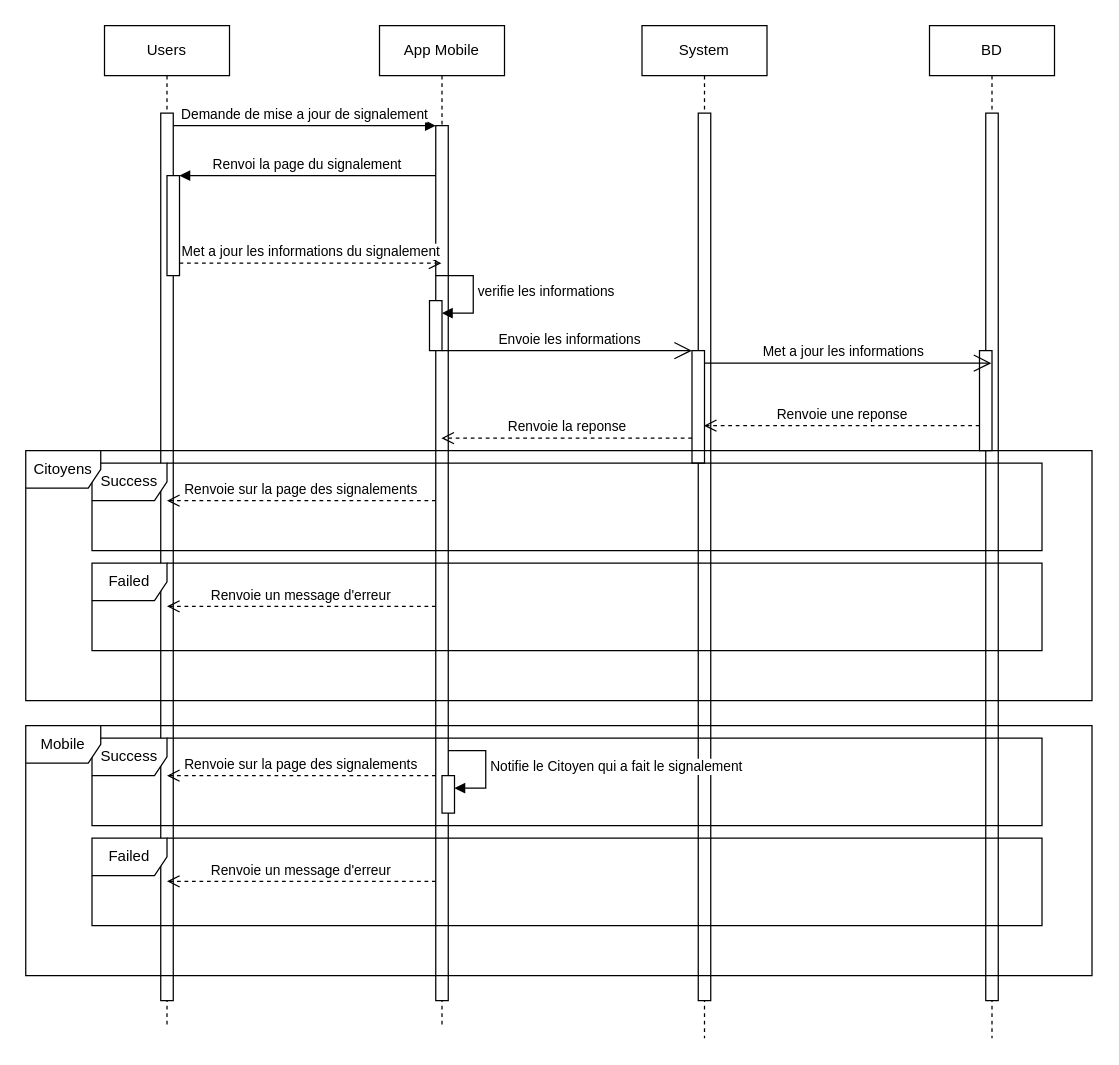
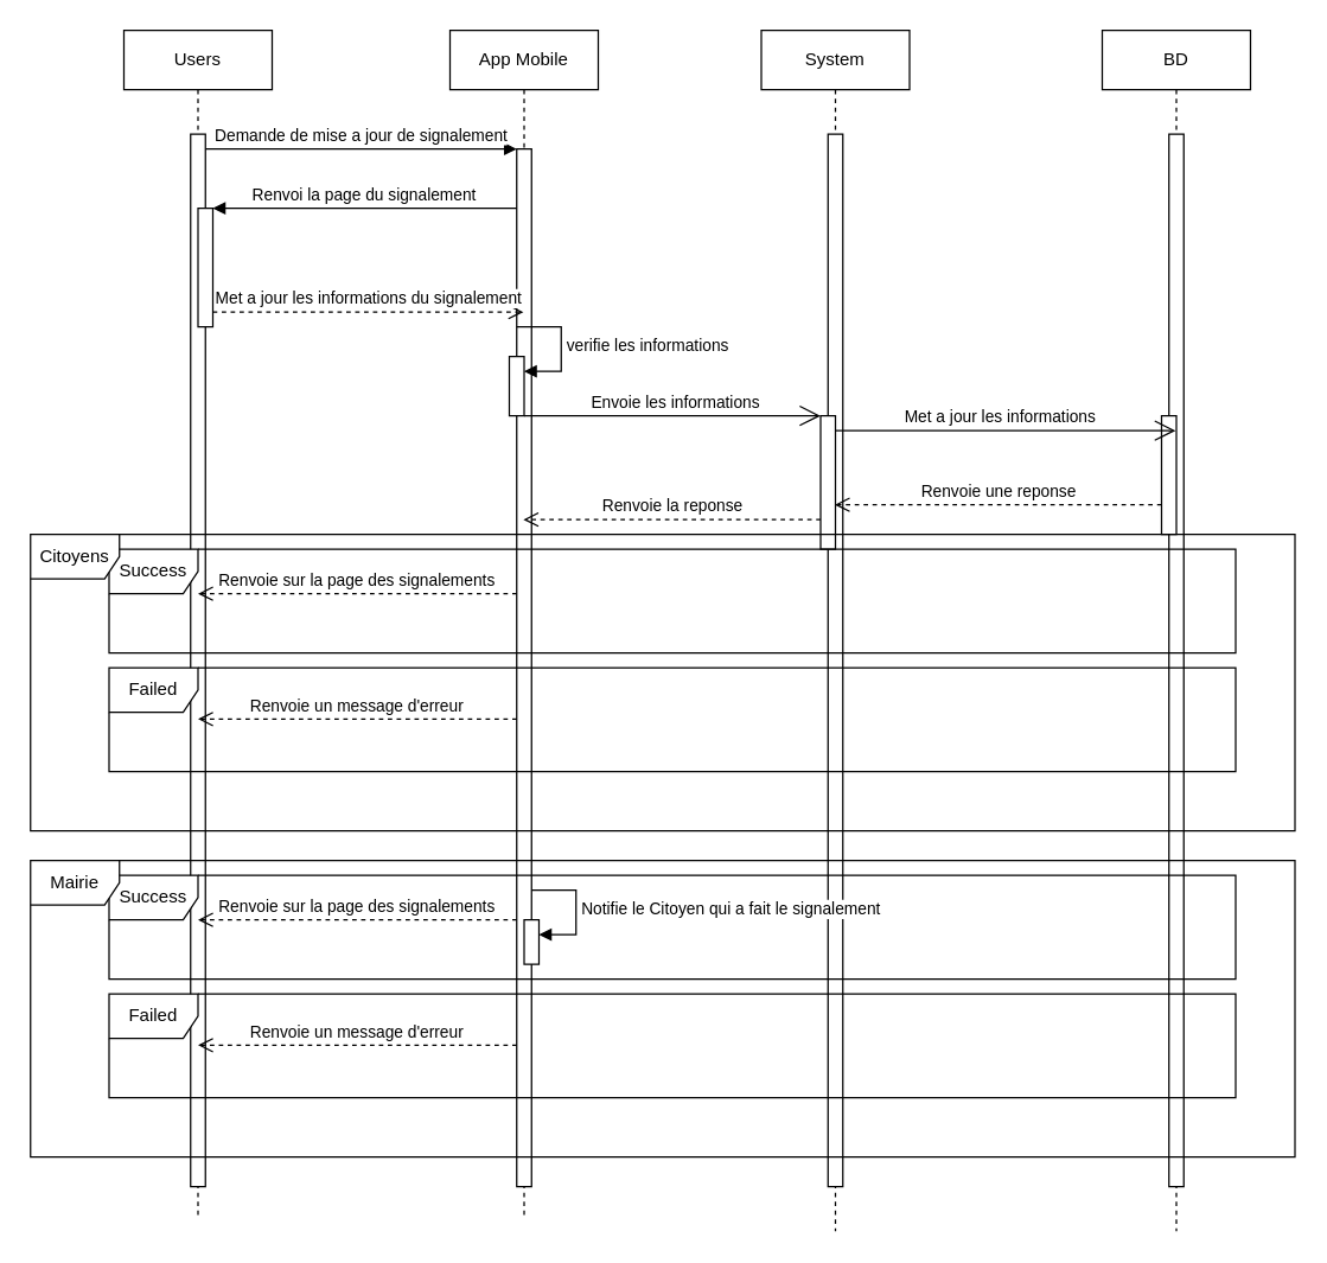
  <mxCell id="0" />
  <mxCell id="1" parent="0" />
  <mxCell id="2" value="Users" style="shape=umlLifeline;perimeter=lifelinePerimeter;whiteSpace=wrap;html=1;container=0;dropTarget=0;collapsible=0;recursiveResize=0;outlineConnect=0;portConstraint=eastwest;newEdgeStyle={&quot;edgeStyle&quot;:&quot;elbowEdgeStyle&quot;,&quot;elbow&quot;:&quot;vertical&quot;,&quot;curved&quot;:0,&quot;rounded&quot;:0};" parent="1" vertex="1"><mxGeometry x="83" y="20" width="100" height="800" as="geometry" /></mxCell>
  <mxCell id="3" value="" style="html=1;points=[];perimeter=orthogonalPerimeter;outlineConnect=0;targetShapes=umlLifeline;portConstraint=eastwest;newEdgeStyle={&quot;edgeStyle&quot;:&quot;elbowEdgeStyle&quot;,&quot;elbow&quot;:&quot;vertical&quot;,&quot;curved&quot;:0,&quot;rounded&quot;:0};" parent="2" vertex="1"><mxGeometry x="45" y="70" width="10" height="710" as="geometry" /></mxCell>
  <mxCell id="4" value="" style="html=1;points=[];perimeter=orthogonalPerimeter;outlineConnect=0;targetShapes=umlLifeline;portConstraint=eastwest;newEdgeStyle={&quot;edgeStyle&quot;:&quot;elbowEdgeStyle&quot;,&quot;elbow&quot;:&quot;vertical&quot;,&quot;curved&quot;:0,&quot;rounded&quot;:0};" parent="2" vertex="1"><mxGeometry x="50" y="120" width="10" height="80" as="geometry" /></mxCell>
  <mxCell id="5" value="App Mobile" style="shape=umlLifeline;perimeter=lifelinePerimeter;whiteSpace=wrap;html=1;container=0;dropTarget=0;collapsible=0;recursiveResize=0;outlineConnect=0;portConstraint=eastwest;newEdgeStyle={&quot;edgeStyle&quot;:&quot;elbowEdgeStyle&quot;,&quot;elbow&quot;:&quot;vertical&quot;,&quot;curved&quot;:0,&quot;rounded&quot;:0};" parent="1" vertex="1"><mxGeometry x="303" y="20" width="100" height="800" as="geometry" /></mxCell>
  <mxCell id="6" value="" style="html=1;points=[];perimeter=orthogonalPerimeter;outlineConnect=0;targetShapes=umlLifeline;portConstraint=eastwest;newEdgeStyle={&quot;edgeStyle&quot;:&quot;elbowEdgeStyle&quot;,&quot;elbow&quot;:&quot;vertical&quot;,&quot;curved&quot;:0,&quot;rounded&quot;:0};" parent="5" vertex="1"><mxGeometry x="45" y="80" width="10" height="700" as="geometry" /></mxCell>
  <mxCell id="7" value="" style="html=1;points=[[0,0,0,0,5],[0,1,0,0,-5],[1,0,0,0,5],[1,1,0,0,-5]];perimeter=orthogonalPerimeter;outlineConnect=0;targetShapes=umlLifeline;portConstraint=eastwest;newEdgeStyle={&quot;curved&quot;:0,&quot;rounded&quot;:0};" parent="5" vertex="1"><mxGeometry x="40" y="220" width="10" height="40" as="geometry" /></mxCell>
  <mxCell id="8" value="verifie les informations" style="html=1;align=left;spacingLeft=2;endArrow=block;rounded=0;edgeStyle=orthogonalEdgeStyle;curved=0;rounded=0;" parent="5" target="7" edge="1"><mxGeometry relative="1" as="geometry"><mxPoint x="45" y="200" as="sourcePoint" /><Array as="points"><mxPoint x="75" y="230" /></Array></mxGeometry></mxCell>
  <mxCell id="9" value="Demande de mise a jour de signalement" style="html=1;verticalAlign=bottom;endArrow=block;edgeStyle=elbowEdgeStyle;elbow=vertical;curved=0;rounded=0;" parent="1" source="3" target="6" edge="1"><mxGeometry relative="1" as="geometry"><mxPoint x="238" y="110" as="sourcePoint" /><Array as="points"><mxPoint x="223" y="100" /></Array></mxGeometry></mxCell>
  <mxCell id="10" value="Renvoi la page du signalement" style="html=1;verticalAlign=bottom;endArrow=block;edgeStyle=elbowEdgeStyle;elbow=horizontal;curved=0;rounded=0;" parent="1" source="6" target="4" edge="1"><mxGeometry relative="1" as="geometry"><mxPoint x="218" y="140" as="sourcePoint" /><Array as="points"><mxPoint x="233" y="140" /></Array></mxGeometry></mxCell>
  <mxCell id="11" value="System" style="shape=umlLifeline;perimeter=lifelinePerimeter;whiteSpace=wrap;html=1;container=0;dropTarget=0;collapsible=0;recursiveResize=0;outlineConnect=0;portConstraint=eastwest;newEdgeStyle={&quot;edgeStyle&quot;:&quot;elbowEdgeStyle&quot;,&quot;elbow&quot;:&quot;vertical&quot;,&quot;curved&quot;:0,&quot;rounded&quot;:0};" parent="1" vertex="1"><mxGeometry x="513" y="20" width="100" height="810" as="geometry" /></mxCell>
  <mxCell id="12" value="" style="html=1;points=[];perimeter=orthogonalPerimeter;outlineConnect=0;targetShapes=umlLifeline;portConstraint=eastwest;newEdgeStyle={&quot;edgeStyle&quot;:&quot;elbowEdgeStyle&quot;,&quot;elbow&quot;:&quot;vertical&quot;,&quot;curved&quot;:0,&quot;rounded&quot;:0};" parent="11" vertex="1"><mxGeometry x="45" y="70" width="10" height="710" as="geometry" /></mxCell>
  <mxCell id="13" value="" style="html=1;points=[[0,0,0,0,5],[0,1,0,0,-5],[1,0,0,0,5],[1,1,0,0,-5]];perimeter=orthogonalPerimeter;outlineConnect=0;targetShapes=umlLifeline;portConstraint=eastwest;newEdgeStyle={&quot;curved&quot;:0,&quot;rounded&quot;:0};" parent="11" vertex="1"><mxGeometry x="40" y="260" width="10" height="90" as="geometry" /></mxCell>
  <mxCell id="14" value="BD" style="shape=umlLifeline;perimeter=lifelinePerimeter;whiteSpace=wrap;html=1;container=0;dropTarget=0;collapsible=0;recursiveResize=0;outlineConnect=0;portConstraint=eastwest;newEdgeStyle={&quot;edgeStyle&quot;:&quot;elbowEdgeStyle&quot;,&quot;elbow&quot;:&quot;vertical&quot;,&quot;curved&quot;:0,&quot;rounded&quot;:0};" parent="1" vertex="1"><mxGeometry x="743" y="20" width="100" height="810" as="geometry" /></mxCell>
  <mxCell id="15" value="" style="html=1;points=[];perimeter=orthogonalPerimeter;outlineConnect=0;targetShapes=umlLifeline;portConstraint=eastwest;newEdgeStyle={&quot;edgeStyle&quot;:&quot;elbowEdgeStyle&quot;,&quot;elbow&quot;:&quot;vertical&quot;,&quot;curved&quot;:0,&quot;rounded&quot;:0};" parent="14" vertex="1"><mxGeometry x="45" y="70" width="10" height="710" as="geometry" /></mxCell>
  <mxCell id="16" value="" style="html=1;points=[];perimeter=orthogonalPerimeter;outlineConnect=0;targetShapes=umlLifeline;portConstraint=eastwest;newEdgeStyle={&quot;edgeStyle&quot;:&quot;elbowEdgeStyle&quot;,&quot;elbow&quot;:&quot;vertical&quot;,&quot;curved&quot;:0,&quot;rounded&quot;:0};" parent="14" vertex="1"><mxGeometry x="40" y="260" width="10" height="80" as="geometry" /></mxCell>
  <mxCell id="17" value="Failed" style="shape=umlFrame;whiteSpace=wrap;html=1;pointerEvents=0;" parent="1" vertex="1"><mxGeometry x="73" y="450" width="760" height="70" as="geometry" /></mxCell>
  <mxCell id="18" value="Met a jour les informations du signalement" style="html=1;verticalAlign=bottom;endArrow=open;dashed=1;endSize=8;curved=0;rounded=0;" parent="1" target="5" edge="1"><mxGeometry relative="1" as="geometry"><mxPoint x="143" y="210" as="sourcePoint" /><mxPoint x="252.5" y="210" as="targetPoint" /></mxGeometry></mxCell>
  <mxCell id="19" value="Renvoie une reponse" style="html=1;verticalAlign=bottom;endArrow=open;dashed=1;endSize=8;curved=0;rounded=0;" parent="1" target="11" edge="1"><mxGeometry relative="1" as="geometry"><mxPoint x="783" y="340" as="sourcePoint" /><mxPoint x="703" y="340" as="targetPoint" /></mxGeometry></mxCell>
  <mxCell id="20" value="" style="endArrow=open;endFill=1;endSize=12;html=1;rounded=0;" parent="1" edge="1"><mxGeometry width="160" relative="1" as="geometry"><mxPoint x="353" y="280" as="sourcePoint" /><mxPoint x="553" y="280" as="targetPoint" /></mxGeometry></mxCell>
  <mxCell id="21" value="Envoie les informations" style="edgeLabel;html=1;align=center;verticalAlign=middle;resizable=0;points=[];" parent="20" vertex="1" connectable="0"><mxGeometry x="0.045" y="-1" relative="1" as="geometry"><mxPoint x="-4" y="-11" as="offset" /></mxGeometry></mxCell>
  <mxCell id="22" value="" style="endArrow=open;endFill=1;endSize=12;html=1;rounded=0;" parent="1" target="14" edge="1"><mxGeometry width="160" relative="1" as="geometry"><mxPoint x="563" y="290" as="sourcePoint" /><mxPoint x="723" y="290" as="targetPoint" /></mxGeometry></mxCell>
  <mxCell id="23" value="Met a jour les informations" style="edgeLabel;html=1;align=center;verticalAlign=middle;resizable=0;points=[];" parent="22" vertex="1" connectable="0"><mxGeometry x="-0.082" y="-3" relative="1" as="geometry"><mxPoint x="5" y="-13" as="offset" /></mxGeometry></mxCell>
  <mxCell id="24" value="Renvoie la reponse" style="html=1;verticalAlign=bottom;endArrow=open;dashed=1;endSize=8;curved=0;rounded=0;" parent="1" target="5" edge="1"><mxGeometry relative="1" as="geometry"><mxPoint x="553" y="350" as="sourcePoint" /><mxPoint x="473" y="350" as="targetPoint" /></mxGeometry></mxCell>
  <mxCell id="25" value="Renvoie sur la page des signalements" style="html=1;verticalAlign=bottom;endArrow=open;dashed=1;endSize=8;curved=0;rounded=0;" parent="1" source="6" edge="1"><mxGeometry relative="1" as="geometry"><mxPoint x="213" y="400" as="sourcePoint" /><mxPoint x="133" y="400" as="targetPoint" /></mxGeometry></mxCell>
  <mxCell id="26" value="Success" style="shape=umlFrame;whiteSpace=wrap;html=1;pointerEvents=0;" parent="1" vertex="1"><mxGeometry x="73" y="370" width="760" height="70" as="geometry" /></mxCell>
  <mxCell id="27" value="Renvoie un message d'erreur" style="html=1;verticalAlign=bottom;endArrow=open;dashed=1;endSize=8;curved=0;rounded=0;" parent="1" edge="1"><mxGeometry relative="1" as="geometry"><mxPoint x="348" y="484.58" as="sourcePoint" /><mxPoint x="133" y="484.58" as="targetPoint" /></mxGeometry></mxCell>
  <mxCell id="28" value="Citoyens" style="shape=umlFrame;whiteSpace=wrap;html=1;pointerEvents=0;" parent="1" vertex="1"><mxGeometry x="20" y="360" width="853" height="200" as="geometry" /></mxCell>
  <mxCell id="29" value="Renvoie sur la page des signalements" style="html=1;verticalAlign=bottom;endArrow=open;dashed=1;endSize=8;curved=0;rounded=0;" parent="1" edge="1"><mxGeometry relative="1" as="geometry"><mxPoint x="348" y="620" as="sourcePoint" /><mxPoint x="133" y="620" as="targetPoint" /></mxGeometry></mxCell>
  <mxCell id="30" value="Renvoie un message d'erreur" style="html=1;verticalAlign=bottom;endArrow=open;dashed=1;endSize=8;curved=0;rounded=0;" parent="1" edge="1"><mxGeometry relative="1" as="geometry"><mxPoint x="348" y="704.58" as="sourcePoint" /><mxPoint x="133" y="704.58" as="targetPoint" /></mxGeometry></mxCell>
  <mxCell id="31" value="Failed" style="shape=umlFrame;whiteSpace=wrap;html=1;pointerEvents=0;" parent="1" vertex="1"><mxGeometry x="73" y="670" width="760" height="70" as="geometry" /></mxCell>
  <mxCell id="32" value="Success" style="shape=umlFrame;whiteSpace=wrap;html=1;pointerEvents=0;" parent="1" vertex="1"><mxGeometry x="73" y="590" width="760" height="70" as="geometry" /></mxCell>
- <mxCell id="33" value="Mobile" style="shape=umlFrame;whiteSpace=wrap;html=1;pointerEvents=0;" parent="1" vertex="1"><mxGeometry x="20" y="580" width="853" height="200" as="geometry" /></mxCell>
+ <mxCell id="33" value="Mairie" style="shape=umlFrame;whiteSpace=wrap;html=1;pointerEvents=0;" parent="1" vertex="1"><mxGeometry x="20" y="580" width="853" height="200" as="geometry" /></mxCell>
  <mxCell id="34" value="" style="html=1;points=[[0,0,0,0,5],[0,1,0,0,-5],[1,0,0,0,5],[1,1,0,0,-5]];perimeter=orthogonalPerimeter;outlineConnect=0;targetShapes=umlLifeline;portConstraint=eastwest;newEdgeStyle={&quot;curved&quot;:0,&quot;rounded&quot;:0};" vertex="1" parent="1"><mxGeometry x="353" y="620" width="10" height="30" as="geometry" /></mxCell>
  <mxCell id="35" value="Notifie le Citoyen qui a fait le signalement" style="html=1;align=left;spacingLeft=2;endArrow=block;rounded=0;edgeStyle=orthogonalEdgeStyle;curved=0;rounded=0;" edge="1" target="34" parent="1"><mxGeometry relative="1" as="geometry"><mxPoint x="358" y="600" as="sourcePoint" /><Array as="points"><mxPoint x="388" y="630" /></Array></mxGeometry></mxCell>
